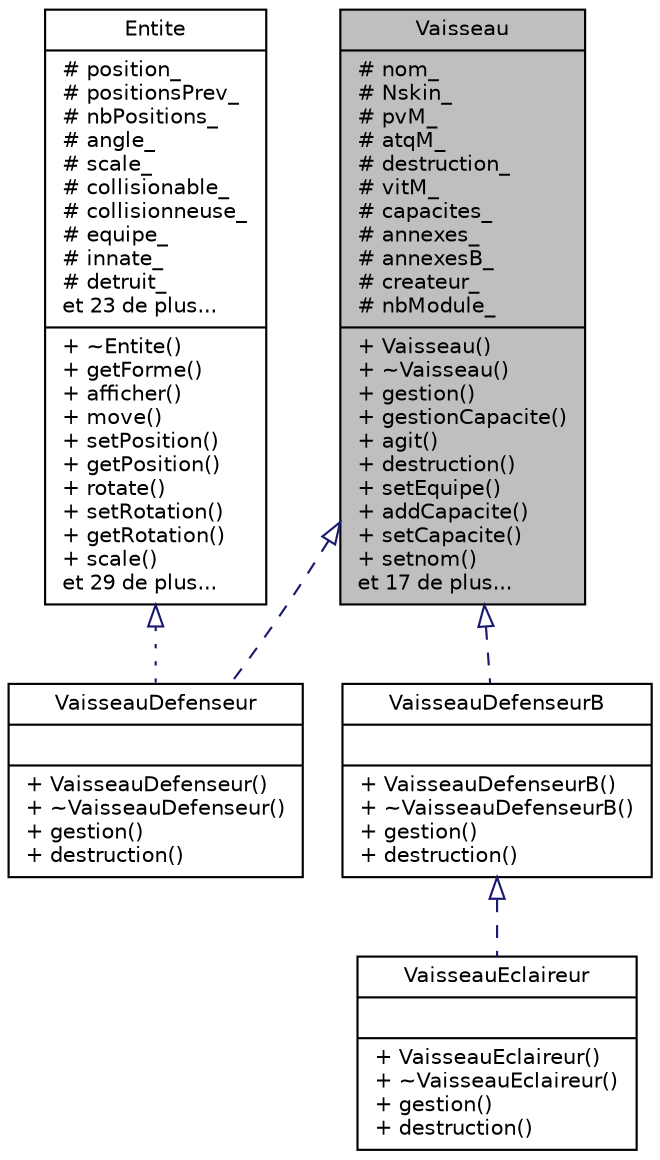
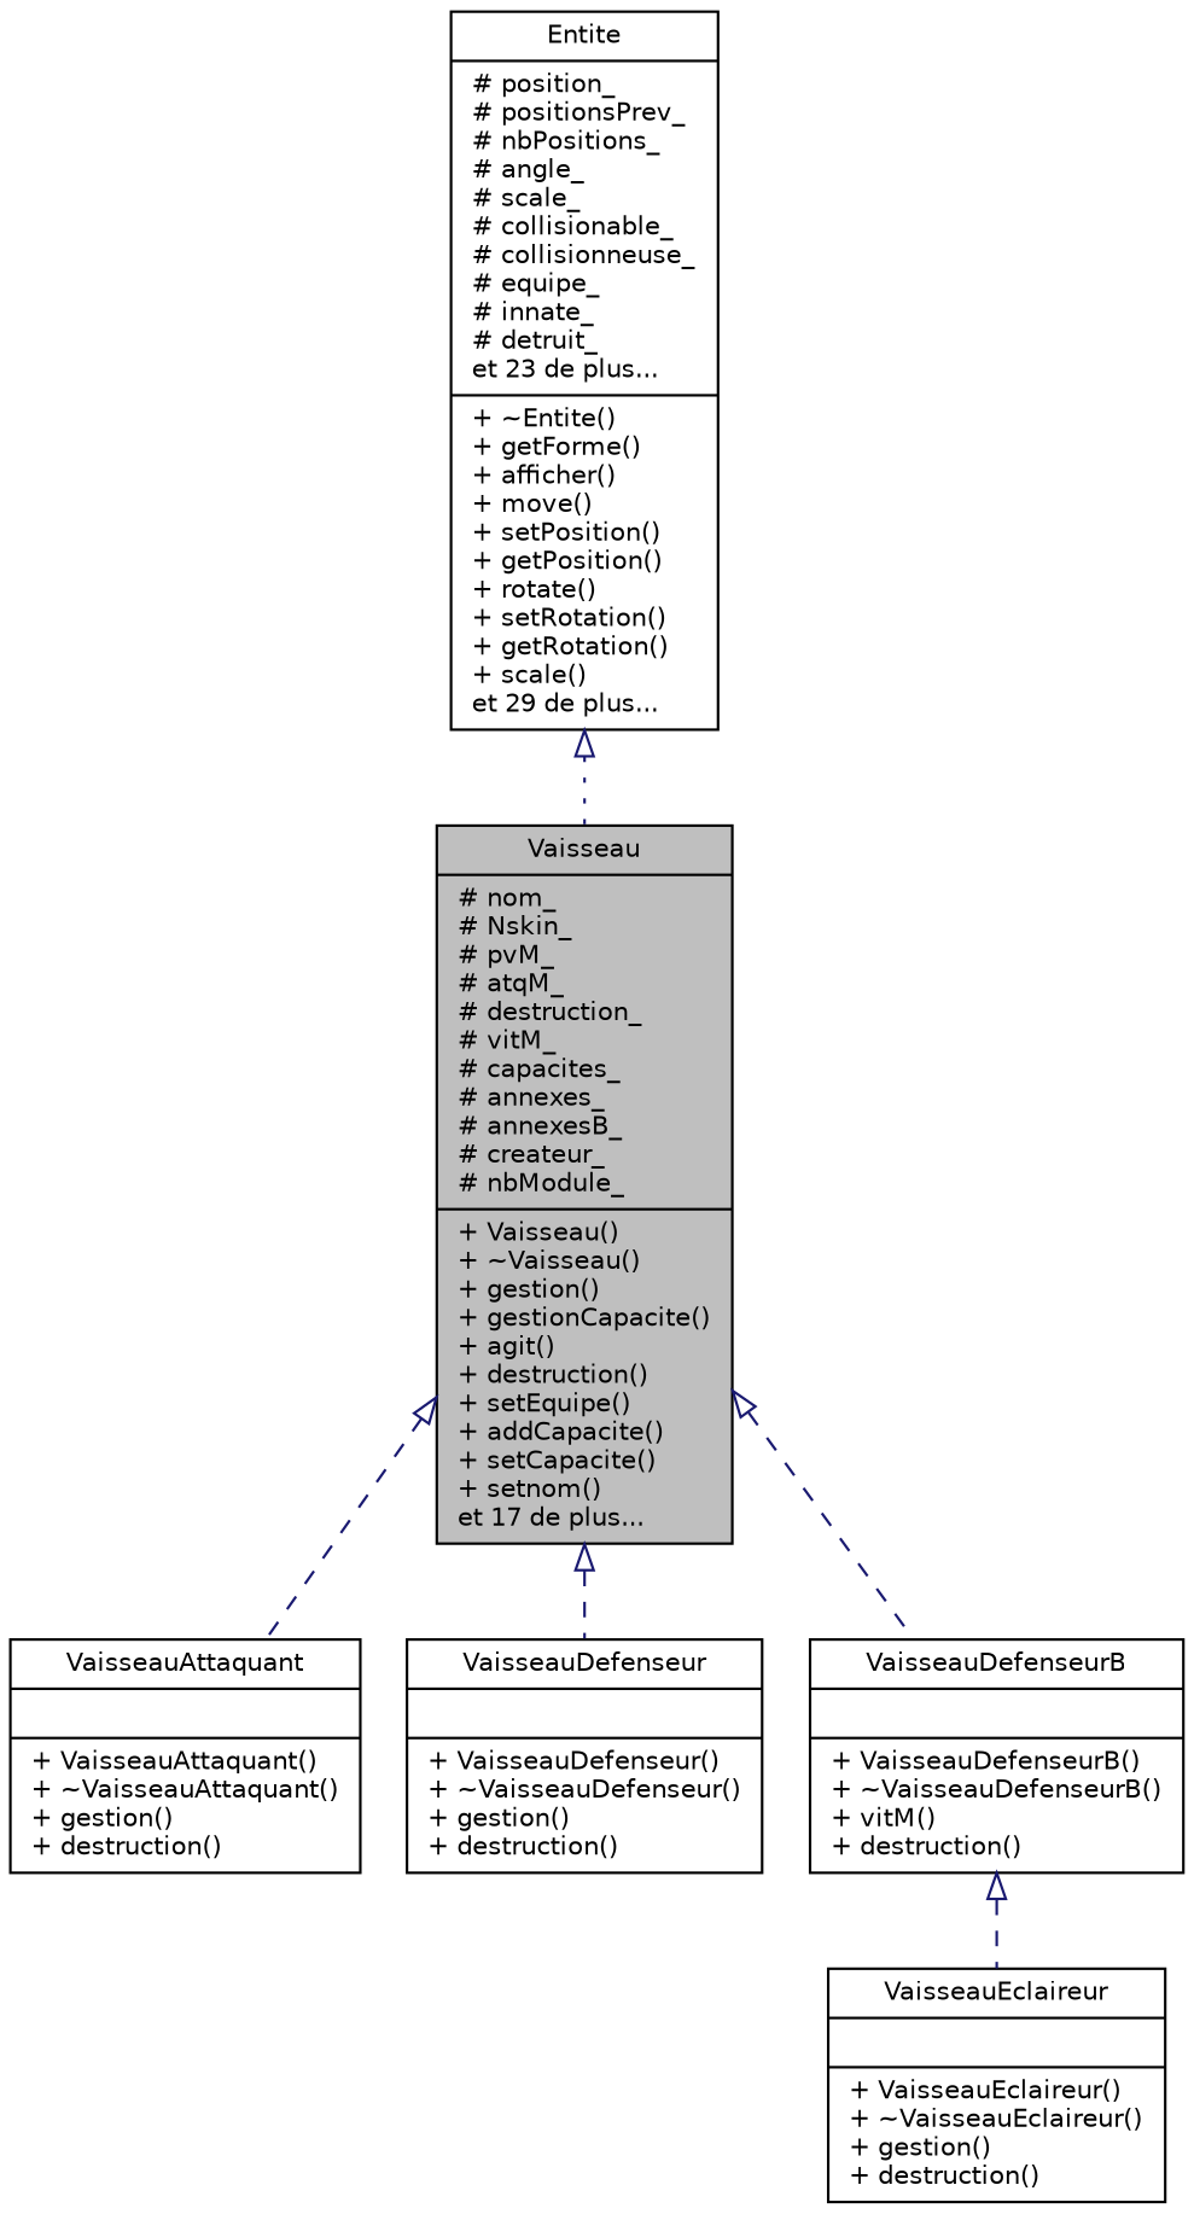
  digraph {
    node [color=black fillcolor=white fontname=Helvetica fontsize=10 shape=record style=filled]
    edge [arrowtail=onormal color=midnightblue dir=back fontname=Helvetica fontsize=10 labelfontname=Helvetica labelfontsize=10 style=dashed]
    n1 [fillcolor=grey75 fontcolor=black height=0.2 label="{Vaisseau\n|# nom_\l# Nskin_\l# pvM_\l# atqM_\l# destruction_\l# vitM_\l# capacites_\l# annexes_\l# annexesB_\l# createur_\l# nbModule_\l|+ Vaisseau()\l+ ~Vaisseau()\l+ gestion()\l+ gestionCapacite()\l+ agit()\l+ destruction()\l+ setEquipe()\l+ addCapacite()\l+ setCapacite()\l+ setnom()\let 17 de plus...\l}" width=0.4]
+   n2 [height=0.2 label="{VaisseauAttaquant\n||+ VaisseauAttaquant()\l+ ~VaisseauAttaquant()\l+ gestion()\l+ destruction()\l}" width=0.4]
    n3 [height=0.2 label="{VaisseauDefenseur\n||+ VaisseauDefenseur()\l+ ~VaisseauDefenseur()\l+ gestion()\l+ destruction()\l}" width=0.4]
-   n4 [height=0.2 label="{VaisseauDefenseurB\n||+ VaisseauDefenseurB()\l+ ~VaisseauDefenseurB()\l+ gestion()\l+ destruction()\l}" width=0.4]
+   n4 [height=0.2 label="{VaisseauDefenseurB\n||+ VaisseauDefenseurB()\l+ ~VaisseauDefenseurB()\l+ vitM()\l+ destruction()\l}" width=0.4]
    n5 [height=0.2 label="{VaisseauEclaireur\n||+ VaisseauEclaireur()\l+ ~VaisseauEclaireur()\l+ gestion()\l+ destruction()\l}" width=0.4]
    n6 [height=0.2 label="{Entite\n|# position_\l# positionsPrev_\l# nbPositions_\l# angle_\l# scale_\l# collisionable_\l# collisionneuse_\l# equipe_\l# innate_\l# detruit_\let 23 de plus...\l|+ ~Entite()\l+ getForme()\l+ afficher()\l+ move()\l+ setPosition()\l+ getPosition()\l+ rotate()\l+ setRotation()\l+ getRotation()\l+ scale()\let 29 de plus...\l}" width=0.4]
+   n1 -> n2
    n1 -> n3
    n1 -> n4
    n4 -> n5
-   n6 -> n3 [style=dotted]
+   n6 -> n1 [style=dotted]
  }
